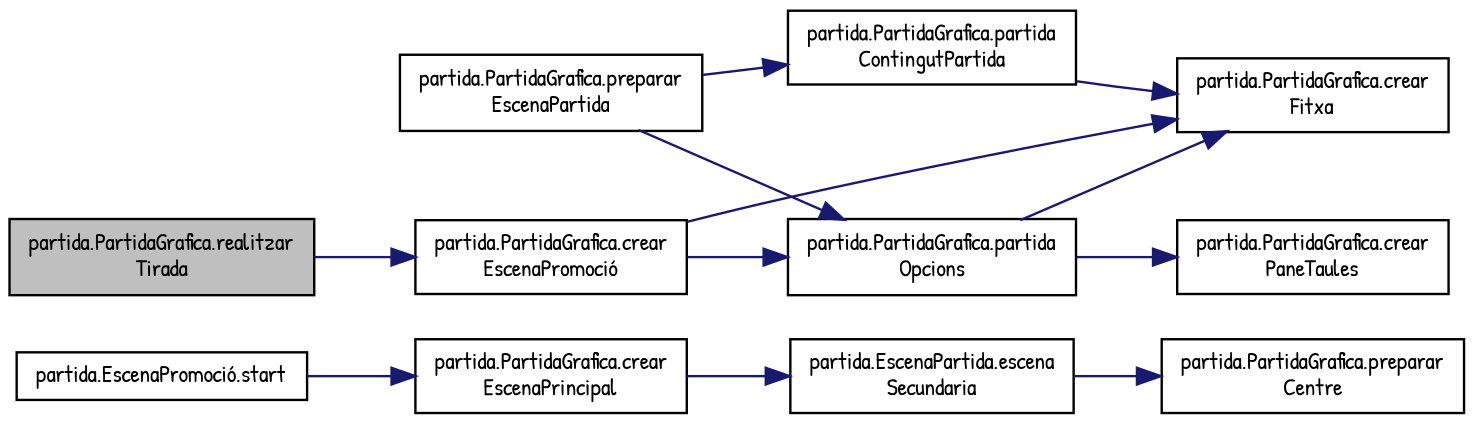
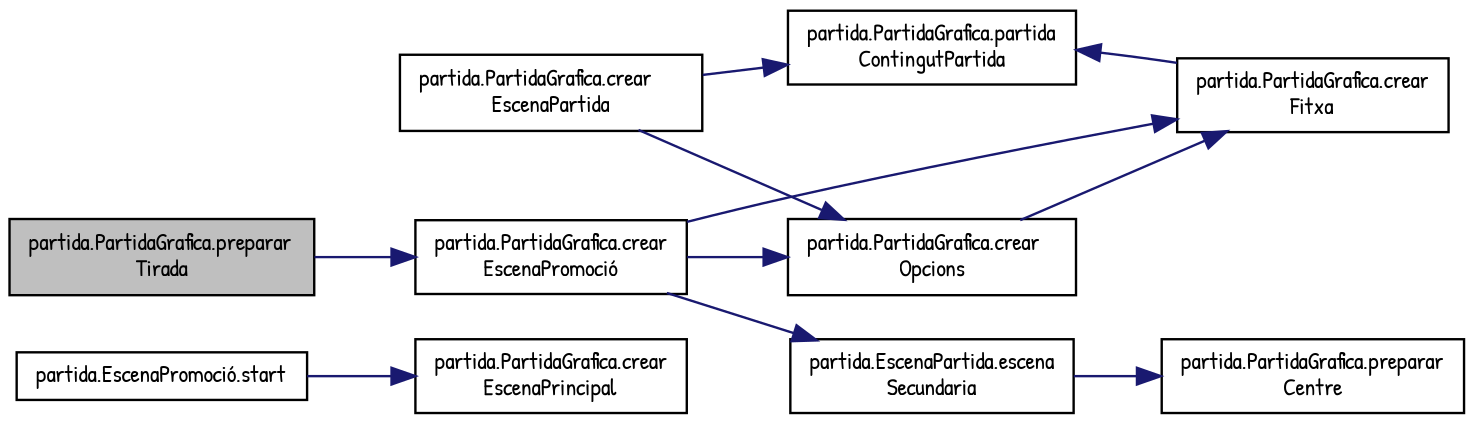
  digraph {
    fontname="Patrick Hand"
    rankdir=RL
    node [color=black fillcolor=white fontname="Patrick Hand" fontsize=10 shape=record style=filled]
    edge [color=midnightblue dir=back fontname="Patrick Hand" fontsize=10 labelfontname=Helvetica labelfontsize=10 style=solid]
-   n1 [fillcolor=grey75 fontcolor=black height=0.2 label="partida.PartidaGrafica.realitzar\lTirada" width=0.4]
+   n1 [fillcolor=grey75 fontcolor=black height=0.2 label="partida.PartidaGrafica.preparar\lTirada" width=0.4]
    n2 [height=0.2 label="partida.PartidaGrafica.crear\lFitxa" width=0.4]
    n3 [height=0.2 label="partida.PartidaGrafica.partida\lContingutPartida" width=0.4]
    n4 [height=0.2 label="partida.PartidaGrafica.crear\lEscenaPromoció" width=0.4]
-   n5 [height=0.2 label="partida.PartidaGrafica.partida\lOpcions" width=0.4]
-   n6 [height=0.2 label="partida.PartidaGrafica.preparar\lEscenaPartida" width=0.4]
+   n5 [height=0.2 label="partida.PartidaGrafica.crear\lOpcions" width=0.4]
+   n6 [height=0.2 label="partida.PartidaGrafica.crear\lEscenaPartida" width=0.4]
    n7 [height=0.2 label="partida.PartidaGrafica.preparar\lCentre" width=0.4]
    n8 [height=0.2 label="partida.EscenaPartida.escena\lSecundaria" width=0.4]
    n9 [height=0.2 label="partida.PartidaGrafica.crear\lEscenaPrincipal" width=0.4]
    n10 [height=0.2 label="partida.EscenaPromoció.start" width=0.4]
-   n11 [height=0.2 label="partida.PartidaGrafica.crear\lPaneTaules" width=0.4]
-   n2 -> n3
+   n3 -> n2
    n2 -> n4
    n2 -> n5
    n3 -> n6
    n4 -> n1
    n5 -> n4
    n5 -> n6
    n7 -> n8
-   n8 -> n9
+   n8 -> n4
    n9 -> n10
-   n11 -> n5
  }
